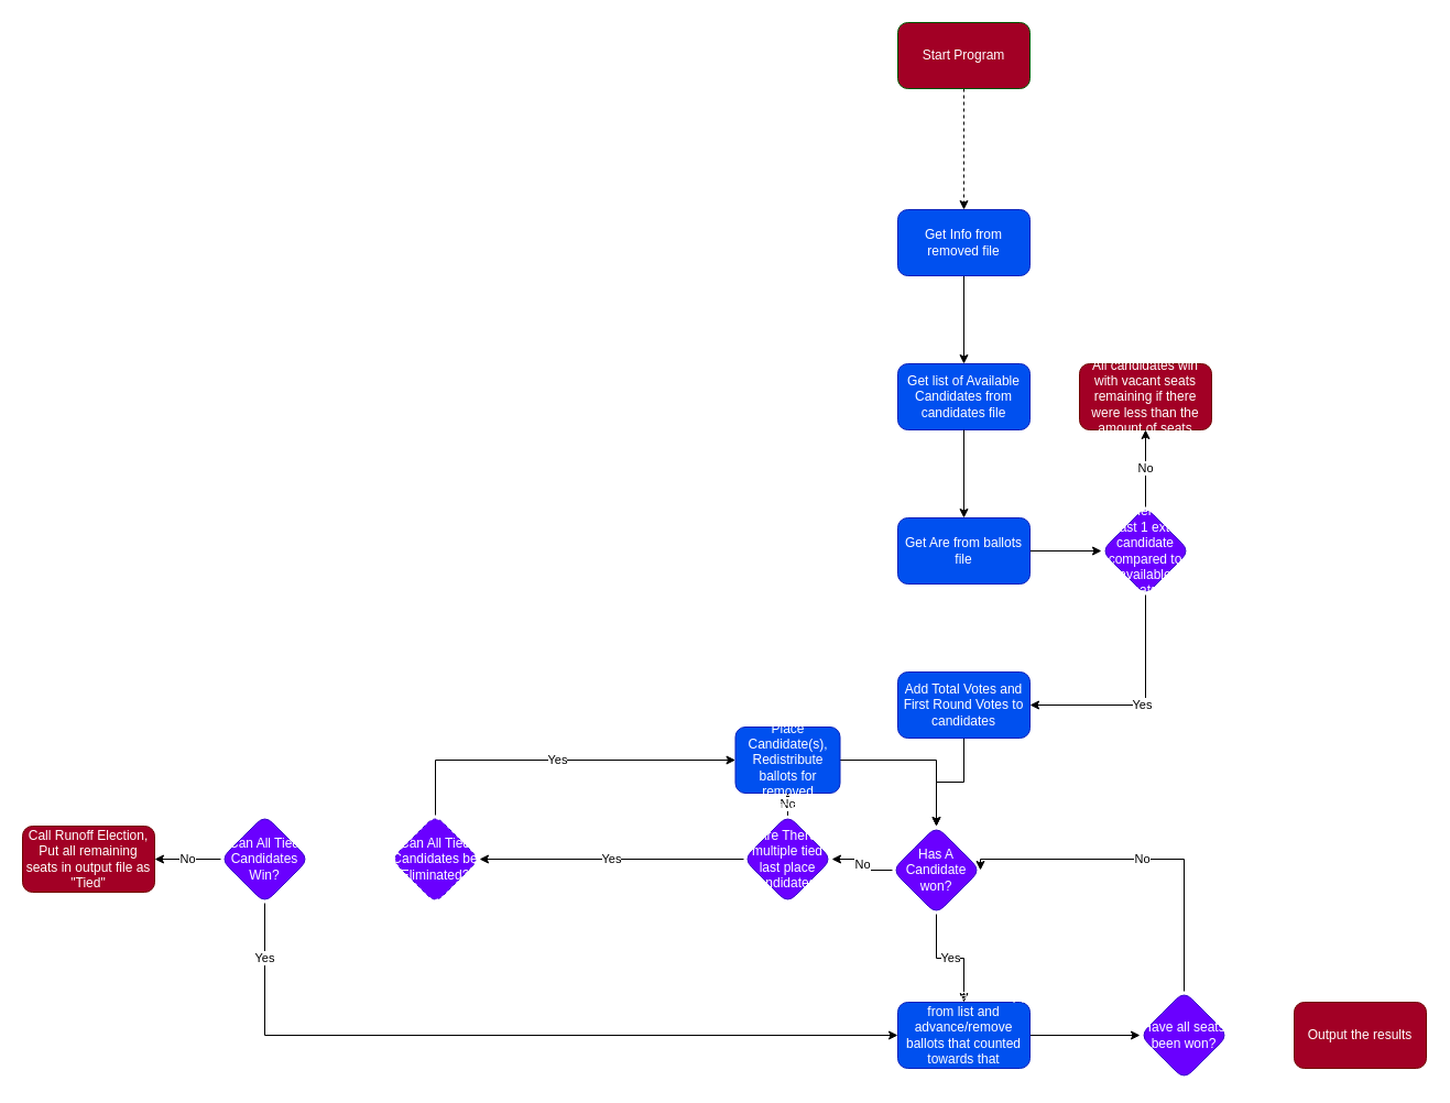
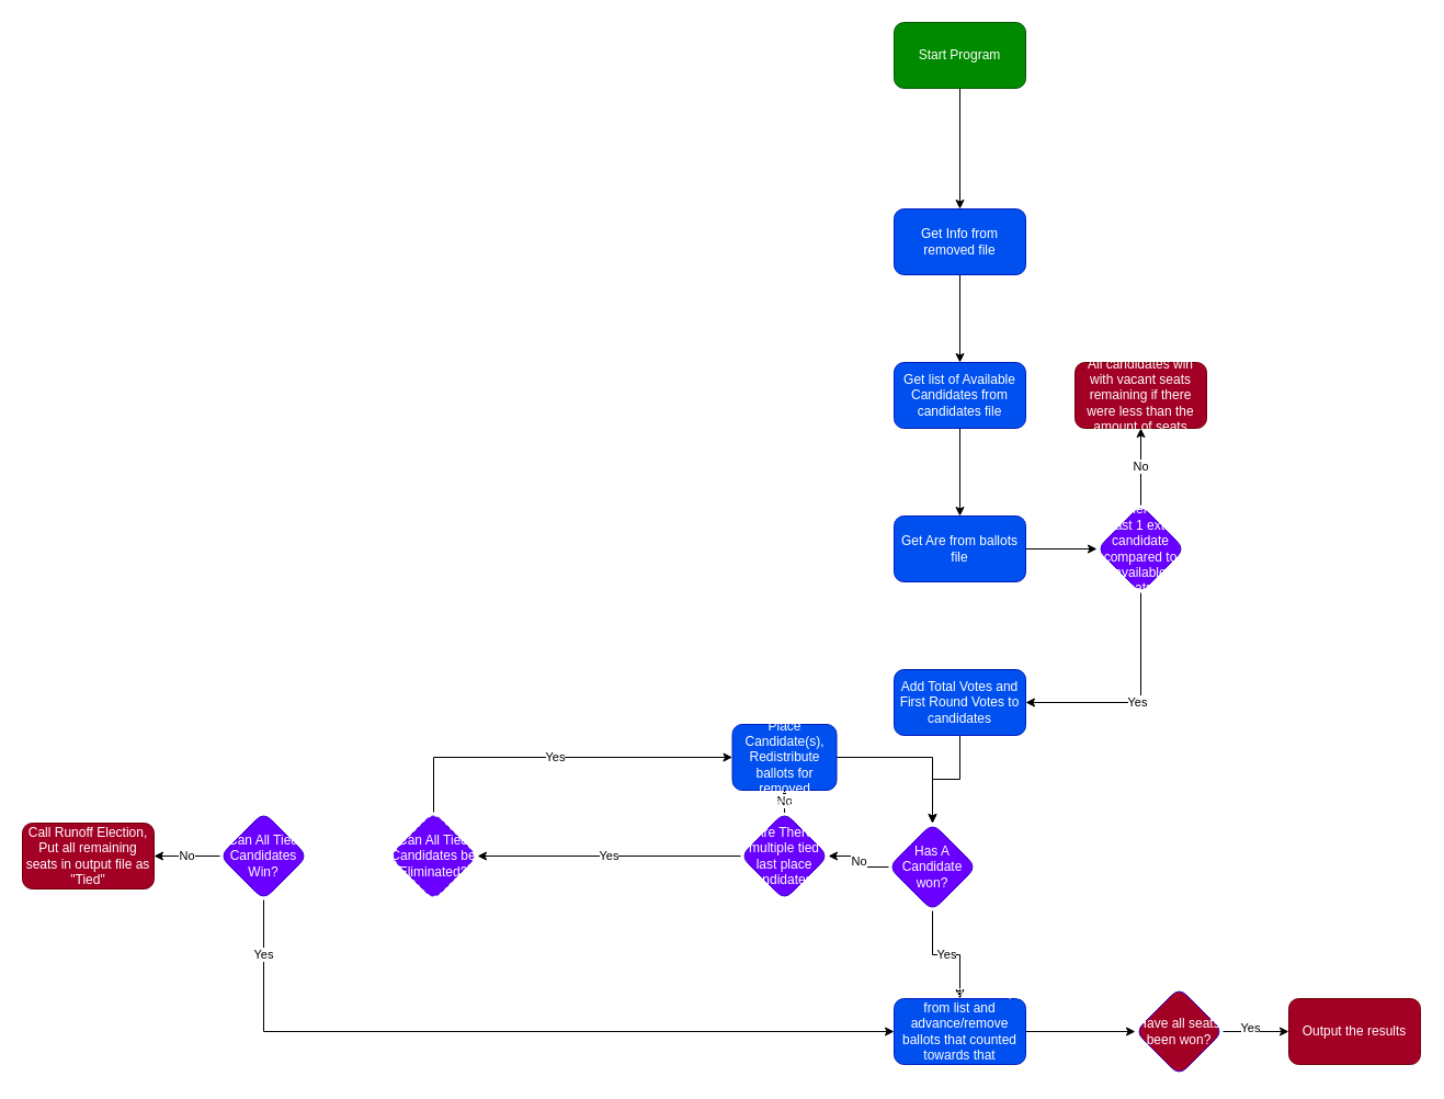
  <mxCell id="0" />
  <mxCell id="1" parent="0" />
- <mxCell id="2" value="" style="edgeStyle=orthogonalEdgeStyle;rounded=0;orthogonalLoop=1;jettySize=auto;html=1;dashed=1;" parent="1" source="3" target="5" edge="1"><mxGeometry relative="1" as="geometry" /></mxCell>
- <mxCell id="3" value="Start Program" style="rounded=1;whiteSpace=wrap;html=1;fillColor=#a20025;fontColor=#ffffff;strokeColor=#005700;" parent="1" vertex="1"><mxGeometry x="815" y="20" width="120" height="60" as="geometry" /></mxCell>
+ <mxCell id="2" value="" style="edgeStyle=orthogonalEdgeStyle;rounded=0;orthogonalLoop=1;jettySize=auto;html=1;" parent="1" source="3" target="5" edge="1"><mxGeometry relative="1" as="geometry" /></mxCell>
+ <mxCell id="3" value="Start Program" style="rounded=1;whiteSpace=wrap;html=1;fillColor=#008a00;fontColor=#ffffff;strokeColor=#005700;" parent="1" vertex="1"><mxGeometry x="815" y="20" width="120" height="60" as="geometry" /></mxCell>
  <mxCell id="4" value="" style="edgeStyle=orthogonalEdgeStyle;rounded=0;orthogonalLoop=1;jettySize=auto;html=1;entryX=0.5;entryY=0;entryDx=0;entryDy=0;" parent="1" source="5" target="7" edge="1"><mxGeometry relative="1" as="geometry" /></mxCell>
  <mxCell id="5" value="Get Info from removed file" style="whiteSpace=wrap;html=1;fillColor=#0050ef;strokeColor=#001DBC;fontColor=#ffffff;rounded=1;" parent="1" vertex="1"><mxGeometry x="815" y="190" width="120" height="60" as="geometry" /></mxCell>
  <mxCell id="6" value="" style="edgeStyle=orthogonalEdgeStyle;rounded=0;orthogonalLoop=1;jettySize=auto;html=1;" parent="1" source="35" target="33" edge="1"><mxGeometry relative="1" as="geometry" /></mxCell>
  <mxCell id="7" value="Get list of Available Candidates from candidates file" style="whiteSpace=wrap;html=1;fillColor=#0050ef;strokeColor=#001DBC;fontColor=#ffffff;rounded=1;" parent="1" vertex="1"><mxGeometry x="815" y="330" width="120" height="60" as="geometry" /></mxCell>
  <mxCell id="8" value="" style="edgeStyle=orthogonalEdgeStyle;rounded=0;orthogonalLoop=1;jettySize=auto;html=1;" parent="1" source="9" target="12" edge="1"><mxGeometry relative="1" as="geometry" /></mxCell>
  <mxCell id="9" value="Add Total Votes and First Round Votes to candidates" style="whiteSpace=wrap;html=1;fillColor=#0050ef;strokeColor=#001DBC;fontColor=#ffffff;rounded=1;" parent="1" vertex="1"><mxGeometry x="815" y="610" width="120" height="60" as="geometry" /></mxCell>
  <mxCell id="10" value="Yes" style="edgeStyle=orthogonalEdgeStyle;rounded=0;orthogonalLoop=1;jettySize=auto;html=1;" parent="1" source="12" target="14" edge="1"><mxGeometry relative="1" as="geometry" /></mxCell>
  <mxCell id="11" value="No" style="edgeStyle=orthogonalEdgeStyle;rounded=0;orthogonalLoop=1;jettySize=auto;html=1;" parent="1" source="12" target="21" edge="1"><mxGeometry relative="1" as="geometry" /></mxCell>
  <mxCell id="12" value="Has A Candidate won?" style="rhombus;whiteSpace=wrap;html=1;fillColor=#6a00ff;strokeColor=#3700CC;fontColor=#ffffff;rounded=1;" parent="1" vertex="1"><mxGeometry x="810" y="750" width="80" height="80" as="geometry" /></mxCell>
  <mxCell id="13" value="" style="edgeStyle=orthogonalEdgeStyle;rounded=0;orthogonalLoop=1;jettySize=auto;html=1;" parent="1" source="14" target="17" edge="1"><mxGeometry relative="1" as="geometry" /></mxCell>
  <mxCell id="14" value="Remove candidate(s) from list and advance/remove ballots that counted towards that candidate" style="whiteSpace=wrap;html=1;fillColor=#0050ef;strokeColor=#001DBC;fontColor=#ffffff;rounded=1;" parent="1" vertex="1"><mxGeometry x="815" y="910" width="120" height="60" as="geometry" /></mxCell>
- <mxCell id="15" value="No" style="edgeStyle=orthogonalEdgeStyle;rounded=0;orthogonalLoop=1;jettySize=auto;html=1;entryX=1;entryY=0.5;entryDx=0;entryDy=0;exitX=0.5;exitY=0;exitDx=0;exitDy=0;" parent="1" source="17" target="12" edge="1"><mxGeometry relative="1" as="geometry"><Array as="points"><mxPoint x="1075" y="780" /></Array></mxGeometry></mxCell>
- <mxCell id="17" value="Have all seats been won?" style="rhombus;whiteSpace=wrap;html=1;fillColor=#6a00ff;strokeColor=#3700CC;fontColor=#ffffff;rounded=1;" parent="1" vertex="1"><mxGeometry x="1035" y="900" width="80" height="80" as="geometry" /></mxCell>
+ <mxCell id="16" value="&lt;div&gt;&lt;br&gt;&lt;/div&gt;&lt;div&gt;Yes&lt;/div&gt;" style="edgeStyle=orthogonalEdgeStyle;rounded=0;orthogonalLoop=1;jettySize=auto;html=1;" parent="1" source="17" target="18" edge="1"><mxGeometry x="-0.167" y="10" relative="1" as="geometry"><mxPoint as="offset" /></mxGeometry></mxCell>
+ <mxCell id="17" value="Have all seats been won?" style="rhombus;whiteSpace=wrap;html=1;fillColor=#a20025;strokeColor=#3700CC;fontColor=#ffffff;rounded=1;" parent="1" vertex="1"><mxGeometry x="1035" y="900" width="80" height="80" as="geometry" /></mxCell>
  <mxCell id="18" value="Output the results" style="whiteSpace=wrap;html=1;fillColor=#a20025;strokeColor=#6F0000;fontColor=#ffffff;rounded=1;" parent="1" vertex="1"><mxGeometry x="1175" y="910" width="120" height="60" as="geometry" /></mxCell>
  <mxCell id="19" value="Yes" style="edgeStyle=orthogonalEdgeStyle;rounded=0;orthogonalLoop=1;jettySize=auto;html=1;entryX=1;entryY=0.5;entryDx=0;entryDy=0;" parent="1" source="21" target="23" edge="1"><mxGeometry relative="1" as="geometry"><mxPoint x="595" y="780" as="targetPoint" /></mxGeometry></mxCell>
  <mxCell id="20" value="No" style="edgeStyle=orthogonalEdgeStyle;rounded=0;orthogonalLoop=1;jettySize=auto;html=1;" parent="1" source="21" target="28" edge="1"><mxGeometry relative="1" as="geometry" /></mxCell>
  <mxCell id="21" value="Are There multiple tied last place candidates?" style="rhombus;whiteSpace=wrap;html=1;fillColor=#6a00ff;strokeColor=#3700CC;fontColor=#ffffff;rounded=1;" parent="1" vertex="1"><mxGeometry x="675" y="740" width="80" height="80" as="geometry" /></mxCell>
  <mxCell id="22" value="Yes" style="edgeStyle=orthogonalEdgeStyle;rounded=0;orthogonalLoop=1;jettySize=auto;html=1;entryX=0;entryY=0.5;entryDx=0;entryDy=0;exitX=0.5;exitY=0;exitDx=0;exitDy=0;" parent="1" source="23" target="28" edge="1"><mxGeometry relative="1" as="geometry" /></mxCell>
  <mxCell id="23" value="Can All Tied Candidates be Eliminated?" style="rhombus;whiteSpace=wrap;html=1;fillColor=#6a00ff;strokeColor=#3700CC;fontColor=#ffffff;rounded=1;dashed=1;" parent="1" vertex="1"><mxGeometry x="355" y="740" width="80" height="80" as="geometry" /></mxCell>
  <mxCell id="24" value="Yes" style="edgeStyle=orthogonalEdgeStyle;rounded=0;orthogonalLoop=1;jettySize=auto;html=1;entryX=0;entryY=0.5;entryDx=0;entryDy=0;exitX=0.5;exitY=1;exitDx=0;exitDy=0;" parent="1" source="26" target="14" edge="1"><mxGeometry x="-0.856" relative="1" as="geometry"><mxPoint as="offset" /></mxGeometry></mxCell>
  <mxCell id="25" value="No" style="edgeStyle=orthogonalEdgeStyle;rounded=0;orthogonalLoop=1;jettySize=auto;html=1;entryX=1;entryY=0.5;entryDx=0;entryDy=0;" parent="1" source="26" target="29" edge="1"><mxGeometry relative="1" as="geometry"><mxPoint x="140" y="780" as="targetPoint" /></mxGeometry></mxCell>
  <mxCell id="26" value="Can All Tied Candidates Win?" style="rhombus;whiteSpace=wrap;html=1;fillColor=#6a00ff;strokeColor=#3700CC;fontColor=#ffffff;rounded=1;" parent="1" vertex="1"><mxGeometry x="200" y="740" width="80" height="80" as="geometry" /></mxCell>
  <mxCell id="27" style="edgeStyle=orthogonalEdgeStyle;rounded=0;orthogonalLoop=1;jettySize=auto;html=1;entryX=0.5;entryY=0;entryDx=0;entryDy=0;" parent="1" source="28" target="12" edge="1"><mxGeometry relative="1" as="geometry"><mxPoint x="870" y="740" as="targetPoint" /></mxGeometry></mxCell>
  <mxCell id="28" value="Remove Last Place Candidate(s), Redistribute ballots for removed candidate(s)" style="whiteSpace=wrap;html=1;fillColor=#0050ef;strokeColor=#001DBC;fontColor=#ffffff;rounded=1;" parent="1" vertex="1"><mxGeometry x="667.5" y="660" width="95" height="60" as="geometry" /></mxCell>
  <mxCell id="29" value="Call Runoff Election, Put all remaining seats in output file as &quot;Tied&quot;" style="whiteSpace=wrap;html=1;fillColor=#a20025;strokeColor=#6F0000;fontColor=#ffffff;rounded=1;" parent="1" vertex="1"><mxGeometry x="20" y="750" width="120" height="60" as="geometry" /></mxCell>
  <mxCell id="30" value="All candidates win with vacant seats remaining if there were less than the amount of seats" style="whiteSpace=wrap;html=1;fillColor=#a20025;strokeColor=#6F0000;fontColor=#ffffff;rounded=1;" parent="1" vertex="1"><mxGeometry x="980" y="330" width="120" height="60" as="geometry" /></mxCell>
  <mxCell id="31" value="No" style="edgeStyle=orthogonalEdgeStyle;rounded=0;orthogonalLoop=1;jettySize=auto;html=1;" parent="1" source="33" target="30" edge="1"><mxGeometry relative="1" as="geometry" /></mxCell>
  <mxCell id="32" value="Yes" style="edgeStyle=orthogonalEdgeStyle;rounded=0;orthogonalLoop=1;jettySize=auto;html=1;entryX=1;entryY=0.5;entryDx=0;entryDy=0;exitX=0.5;exitY=1;exitDx=0;exitDy=0;" parent="1" source="33" target="9" edge="1"><mxGeometry relative="1" as="geometry" /></mxCell>
  <mxCell id="33" value="Is there at least 1 extra candidate compared to available seats?" style="rhombus;whiteSpace=wrap;html=1;fillColor=#6a00ff;strokeColor=#3700CC;fontColor=#ffffff;rounded=1;" parent="1" vertex="1"><mxGeometry x="1000" y="460" width="80" height="80" as="geometry" /></mxCell>
  <mxCell id="34" value="" style="edgeStyle=orthogonalEdgeStyle;rounded=0;orthogonalLoop=1;jettySize=auto;html=1;" parent="1" source="7" target="35" edge="1"><mxGeometry relative="1" as="geometry"><mxPoint x="750" y="430" as="sourcePoint" /><mxPoint x="1000" y="500" as="targetPoint" /></mxGeometry></mxCell>
  <mxCell id="35" value="Get Are from ballots file" style="whiteSpace=wrap;html=1;fillColor=#0050ef;strokeColor=#001DBC;fontColor=#ffffff;rounded=1;" parent="1" vertex="1"><mxGeometry x="815" y="470" width="120" height="60" as="geometry" /></mxCell>
